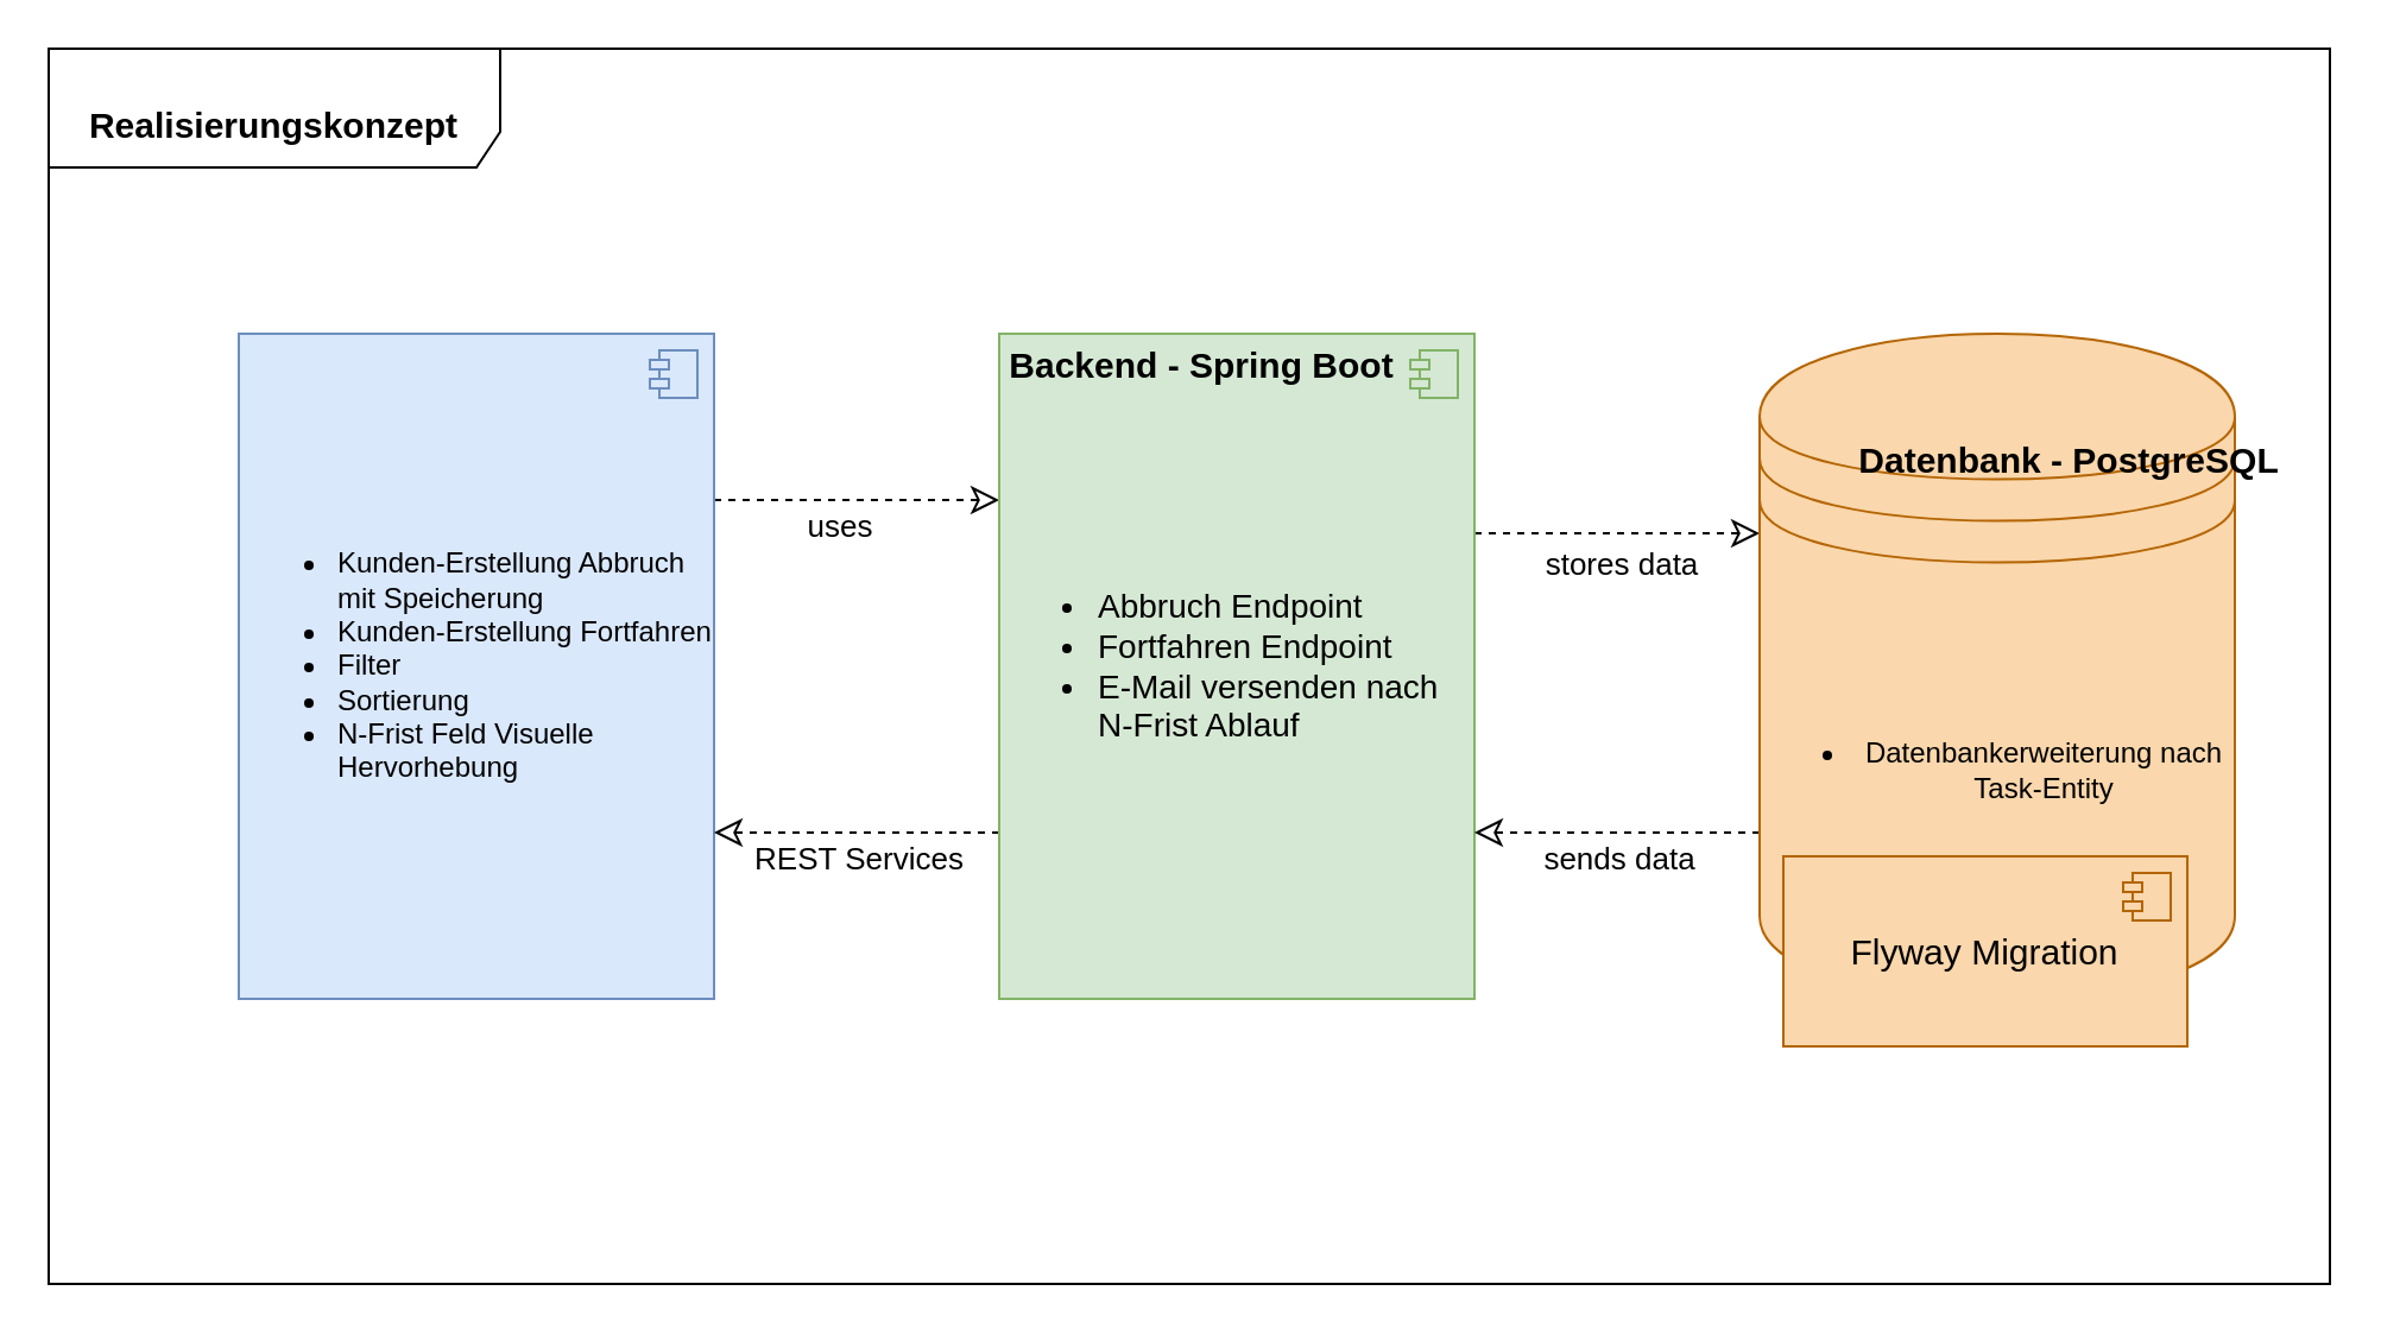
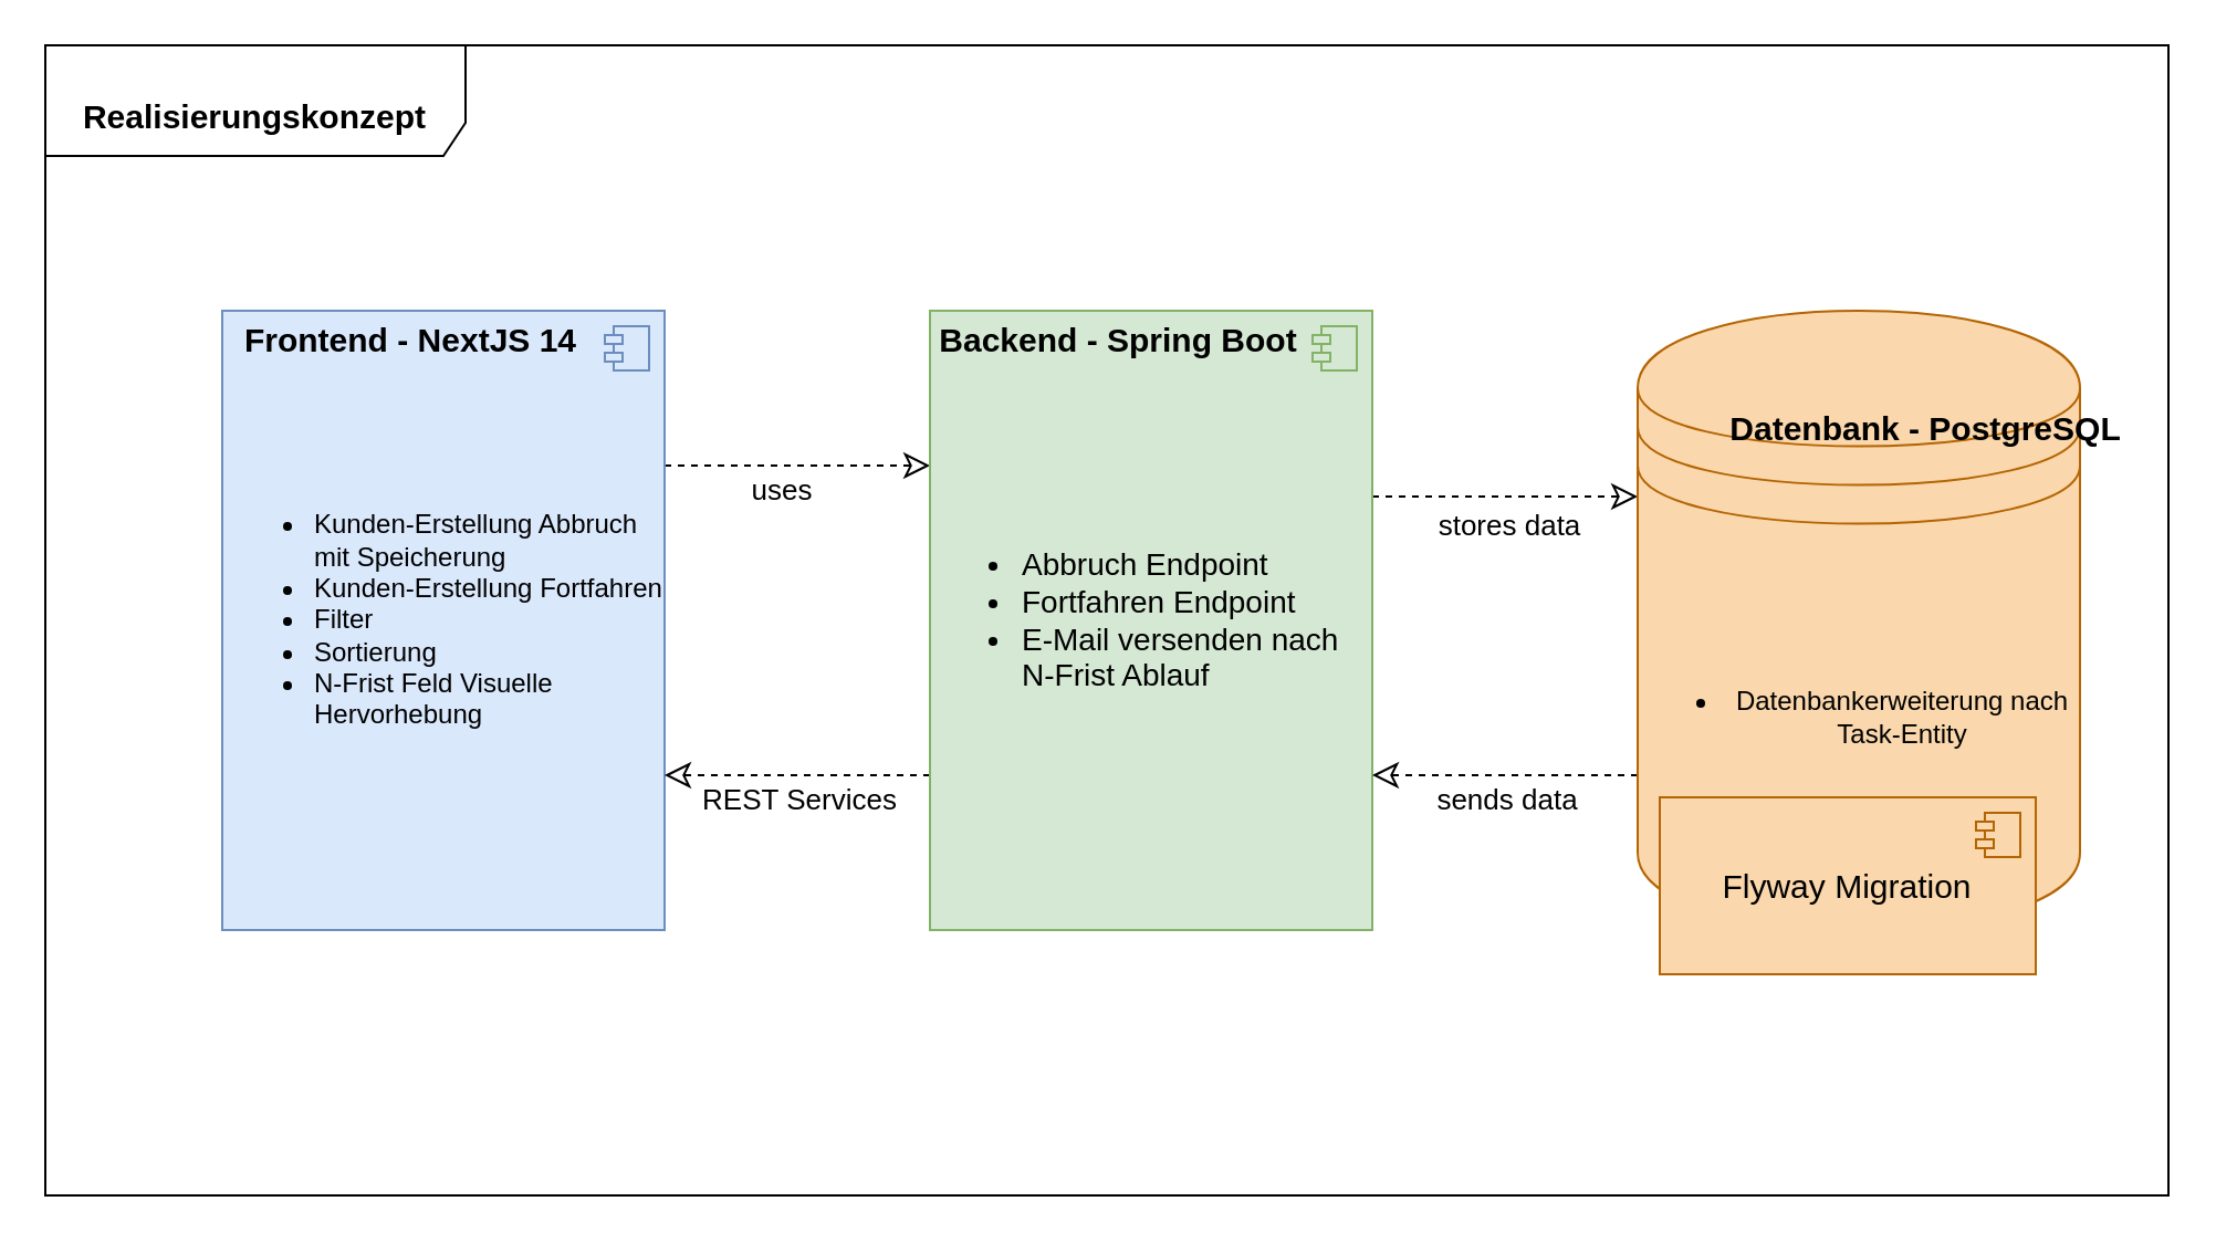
  <mxCell id="0" />
  <mxCell id="1" parent="0" />
  <mxCell id="2" value="&lt;div align=&quot;left&quot;&gt;&lt;br&gt;&lt;/div&gt;&lt;div align=&quot;center&quot;&gt;&lt;font size=&quot;1&quot;&gt;&lt;b style=&quot;font-size: 15px;&quot;&gt;Realisierungskonzept&lt;/b&gt;&lt;/font&gt;&lt;/div&gt;" style="shape=umlFrame;whiteSpace=wrap;html=1;pointerEvents=0;width=190;height=50;align=center;" parent="1" vertex="1"><mxGeometry x="20" y="20" width="960" height="520" as="geometry" /></mxCell>
  <mxCell id="3" style="edgeStyle=orthogonalEdgeStyle;rounded=0;orthogonalLoop=1;jettySize=auto;html=1;exitX=1;exitY=0.25;exitDx=0;exitDy=0;entryX=0;entryY=0.25;entryDx=0;entryDy=0;dashed=1;endArrow=classic;endFill=0;endSize=9;" parent="1" source="5" target="12" edge="1"><mxGeometry relative="1" as="geometry" /></mxCell>
  <mxCell id="4" value="&lt;font style=&quot;font-size: 13px;&quot;&gt;uses&lt;/font&gt;" style="edgeLabel;html=1;align=center;verticalAlign=middle;resizable=0;points=[];" parent="3" vertex="1" connectable="0"><mxGeometry x="-0.133" y="3" relative="1" as="geometry"><mxPoint y="13" as="offset" /></mxGeometry></mxCell>
  <mxCell id="5" value="&lt;ul&gt;&lt;li&gt;Kunden-Erstellung Abbruch mit Speicherung&lt;/li&gt;&lt;li&gt;Kunden-Erstellung Fortfahren&lt;/li&gt;&lt;li&gt;Filter&lt;/li&gt;&lt;li&gt;Sortierung&lt;/li&gt;&lt;li&gt;N-Frist Feld Visuelle Hervorhebung&lt;br&gt;&lt;/li&gt;&lt;/ul&gt;" style="html=1;dropTarget=0;whiteSpace=wrap;align=left;fillColor=#dae8fc;strokeColor=#6c8ebf;" parent="1" vertex="1"><mxGeometry x="100" y="140" width="200" height="280" as="geometry" /></mxCell>
  <mxCell id="6" value="" style="shape=module;jettyWidth=8;jettyHeight=4;fillColor=#dae8fc;strokeColor=#6c8ebf;" parent="5" vertex="1"><mxGeometry x="1" width="20" height="20" relative="1" as="geometry"><mxPoint x="-27" y="7" as="offset" /></mxGeometry></mxCell>
+ <mxCell id="7" value="Frontend - NextJS 14" style="text;align=center;fontStyle=1;verticalAlign=middle;spacingLeft=3;spacingRight=3;strokeColor=none;rotatable=0;points=[[0,0.5],[1,0.5]];portConstraint=eastwest;html=1;fontSize=15;" parent="1" vertex="1"><mxGeometry x="100" y="140" width="170" height="26" as="geometry" /></mxCell>
  <mxCell id="8" style="edgeStyle=orthogonalEdgeStyle;rounded=0;orthogonalLoop=1;jettySize=auto;html=1;entryX=1;entryY=0.75;entryDx=0;entryDy=0;exitX=0;exitY=0.75;exitDx=0;exitDy=0;dashed=1;endArrow=classic;endFill=0;endSize=9;" parent="1" source="12" target="5" edge="1"><mxGeometry relative="1" as="geometry" /></mxCell>
  <mxCell id="9" value="&lt;font style=&quot;font-size: 13px;&quot;&gt;REST Services&lt;/font&gt;" style="edgeLabel;html=1;align=center;verticalAlign=middle;resizable=0;points=[];" parent="8" vertex="1" connectable="0"><mxGeometry x="-0.117" y="4" relative="1" as="geometry"><mxPoint x="-7" y="6" as="offset" /></mxGeometry></mxCell>
  <mxCell id="10" style="edgeStyle=orthogonalEdgeStyle;rounded=0;orthogonalLoop=1;jettySize=auto;html=1;entryX=0;entryY=0.3;entryDx=0;entryDy=0;endSize=9;endArrow=classic;endFill=0;dashed=1;" parent="1" target="17" edge="1"><mxGeometry relative="1" as="geometry"><mxPoint x="620" y="224" as="sourcePoint" /><Array as="points"><mxPoint x="621" y="224" /></Array></mxGeometry></mxCell>
  <mxCell id="11" value="&lt;font style=&quot;font-size: 13px;&quot;&gt;stores data&lt;br&gt;&lt;/font&gt;" style="edgeLabel;html=1;align=center;verticalAlign=middle;resizable=0;points=[];" parent="10" vertex="1" connectable="0"><mxGeometry x="-0.133" y="-3" relative="1" as="geometry"><mxPoint x="9" y="9" as="offset" /></mxGeometry></mxCell>
  <mxCell id="12" value="&lt;ul style=&quot;font-size: 13px;&quot;&gt;&lt;li style=&quot;font-size: 14px;&quot;&gt;Abbruch Endpoint&lt;/li&gt;&lt;li style=&quot;font-size: 14px;&quot;&gt;Fortfahren Endpoint&lt;/li&gt;&lt;li style=&quot;font-size: 14px;&quot;&gt;E-Mail versenden nach N-Frist Ablauf&lt;br&gt;&lt;/li&gt;&lt;/ul&gt;" style="html=1;dropTarget=0;whiteSpace=wrap;align=left;fillColor=#d5e8d4;strokeColor=#82b366;" parent="1" vertex="1"><mxGeometry x="420" y="140" width="200" height="280" as="geometry" /></mxCell>
  <mxCell id="13" value="" style="shape=module;jettyWidth=8;jettyHeight=4;fillColor=#d5e8d4;strokeColor=#82b366;" parent="12" vertex="1"><mxGeometry x="1" width="20" height="20" relative="1" as="geometry"><mxPoint x="-27" y="7" as="offset" /></mxGeometry></mxCell>
  <mxCell id="14" value="Backend - Spring Boot" style="text;align=center;fontStyle=1;verticalAlign=middle;spacingLeft=3;spacingRight=3;strokeColor=none;rotatable=0;points=[[0,0.5],[1,0.5]];portConstraint=eastwest;html=1;fontSize=15;" parent="1" vertex="1"><mxGeometry x="420" y="140" width="170" height="26" as="geometry" /></mxCell>
  <mxCell id="15" style="edgeStyle=orthogonalEdgeStyle;rounded=0;orthogonalLoop=1;jettySize=auto;html=1;entryX=1;entryY=0.75;entryDx=0;entryDy=0;exitX=0;exitY=0.75;exitDx=0;exitDy=0;exitPerimeter=0;endArrow=classic;endFill=0;dashed=1;endSize=9;" parent="1" source="17" target="12" edge="1"><mxGeometry relative="1" as="geometry" /></mxCell>
  <mxCell id="16" value="&lt;font style=&quot;font-size: 13px;&quot;&gt;sends data&lt;/font&gt;" style="edgeLabel;html=1;align=center;verticalAlign=middle;resizable=0;points=[];" parent="15" vertex="1" connectable="0"><mxGeometry x="0.2" y="-3" relative="1" as="geometry"><mxPoint x="12" y="13" as="offset" /></mxGeometry></mxCell>
  <mxCell id="17" value="&lt;ul&gt;&lt;li&gt;Datenbankerweiterung nach Task-Entity&lt;br&gt;&lt;/li&gt;&lt;/ul&gt;" style="shape=datastore;whiteSpace=wrap;html=1;fillColor=#fad7ac;strokeColor=#b46504;" parent="1" vertex="1"><mxGeometry x="740" y="140" width="200" height="280" as="geometry" /></mxCell>
  <mxCell id="18" value="&lt;font style=&quot;font-size: 15px;&quot;&gt;Flyway Migration&lt;/font&gt;" style="html=1;dropTarget=0;whiteSpace=wrap;fillColor=#fad7ac;strokeColor=#b46504;" parent="1" vertex="1"><mxGeometry x="750" y="360" width="170" height="80" as="geometry" /></mxCell>
  <mxCell id="19" value="" style="shape=module;jettyWidth=8;jettyHeight=4;fillColor=#fad7ac;strokeColor=#b46504;" parent="18" vertex="1"><mxGeometry x="1" width="20" height="20" relative="1" as="geometry"><mxPoint x="-27" y="7" as="offset" /></mxGeometry></mxCell>
  <mxCell id="20" value="&lt;font style=&quot;font-size: 15px;&quot;&gt;Datenbank - PostgreSQL&lt;/font&gt;" style="text;align=center;fontStyle=1;verticalAlign=middle;spacingLeft=3;spacingRight=3;strokeColor=none;rotatable=0;points=[[0,0.5],[1,0.5]];portConstraint=eastwest;html=1;" parent="1" vertex="1"><mxGeometry x="830" y="180" width="80" height="26" as="geometry" /></mxCell>
